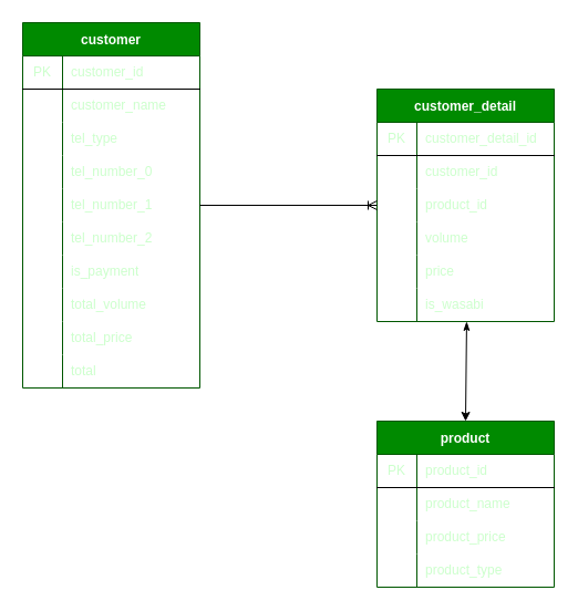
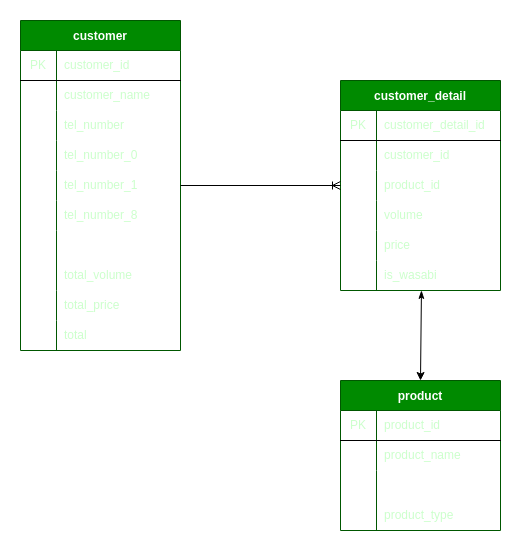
  <mxCell id="0" />
  <mxCell id="1" parent="0" />
  <mxCell id="2" value="customer" style="shape=table;startSize=30;container=1;collapsible=0;childLayout=tableLayout;fixedRows=1;rowLines=0;fontStyle=1;align=center;pointerEvents=1;fillColor=#008a00;fontColor=#ffffff;strokeColor=#005700;" parent="1" vertex="1"><mxGeometry x="20" y="20" width="160" height="330" as="geometry" /></mxCell>
  <mxCell id="3" value="" style="shape=partialRectangle;html=1;whiteSpace=wrap;collapsible=0;dropTarget=0;pointerEvents=1;fillColor=none;top=0;left=0;bottom=1;right=0;points=[[0,0.5],[1,0.5]];portConstraint=eastwest;fontColor=#CCFFCC;" parent="2" vertex="1"><mxGeometry y="30" width="160" height="30" as="geometry" /></mxCell>
  <mxCell id="4" value="PK" style="shape=partialRectangle;html=1;whiteSpace=wrap;connectable=0;fillColor=none;top=0;left=0;bottom=0;right=0;overflow=hidden;pointerEvents=1;fontColor=#CCFFCC;" parent="3" vertex="1"><mxGeometry width="36" height="30" as="geometry"><mxRectangle width="36" height="30" as="alternateBounds" /></mxGeometry></mxCell>
  <mxCell id="5" value="customer_id" style="shape=partialRectangle;html=1;whiteSpace=wrap;connectable=0;fillColor=none;top=0;left=0;bottom=0;right=0;align=left;spacingLeft=6;overflow=hidden;pointerEvents=1;fontColor=#CCFFCC;" parent="3" vertex="1"><mxGeometry x="36" width="124" height="30" as="geometry"><mxRectangle width="124" height="30" as="alternateBounds" /></mxGeometry></mxCell>
  <mxCell id="6" value="" style="shape=partialRectangle;html=1;whiteSpace=wrap;collapsible=0;dropTarget=0;pointerEvents=1;fillColor=none;top=0;left=0;bottom=0;right=0;points=[[0,0.5],[1,0.5]];portConstraint=eastwest;fontColor=#CCFFCC;" parent="2" vertex="1"><mxGeometry y="60" width="160" height="30" as="geometry" /></mxCell>
  <mxCell id="7" value="" style="shape=partialRectangle;html=1;whiteSpace=wrap;connectable=0;fillColor=none;top=0;left=0;bottom=0;right=0;overflow=hidden;pointerEvents=1;fontColor=#CCFFCC;" parent="6" vertex="1"><mxGeometry width="36" height="30" as="geometry"><mxRectangle width="36" height="30" as="alternateBounds" /></mxGeometry></mxCell>
  <mxCell id="8" value="customer_name" style="shape=partialRectangle;html=1;whiteSpace=wrap;connectable=0;fillColor=none;top=0;left=0;bottom=0;right=0;align=left;spacingLeft=6;overflow=hidden;pointerEvents=1;fontColor=#CCFFCC;" parent="6" vertex="1"><mxGeometry x="36" width="124" height="30" as="geometry"><mxRectangle width="124" height="30" as="alternateBounds" /></mxGeometry></mxCell>
  <mxCell id="9" value="" style="shape=partialRectangle;html=1;whiteSpace=wrap;collapsible=0;dropTarget=0;pointerEvents=1;fillColor=none;top=0;left=0;bottom=0;right=0;points=[[0,0.5],[1,0.5]];portConstraint=eastwest;fontColor=#CCFFCC;" parent="2" vertex="1"><mxGeometry y="90" width="160" height="30" as="geometry" /></mxCell>
  <mxCell id="10" value="" style="shape=partialRectangle;html=1;whiteSpace=wrap;connectable=0;fillColor=none;top=0;left=0;bottom=0;right=0;overflow=hidden;pointerEvents=1;fontColor=#CCFFCC;" parent="9" vertex="1"><mxGeometry width="36" height="30" as="geometry"><mxRectangle width="36" height="30" as="alternateBounds" /></mxGeometry></mxCell>
- <mxCell id="11" value="tel_type" style="shape=partialRectangle;html=1;whiteSpace=wrap;connectable=0;fillColor=none;top=0;left=0;bottom=0;right=0;align=left;spacingLeft=6;overflow=hidden;pointerEvents=1;fontColor=#CCFFCC;" parent="9" vertex="1"><mxGeometry x="36" width="124" height="30" as="geometry"><mxRectangle width="124" height="30" as="alternateBounds" /></mxGeometry></mxCell>
+ <mxCell id="11" value="tel_number" style="shape=partialRectangle;html=1;whiteSpace=wrap;connectable=0;fillColor=none;top=0;left=0;bottom=0;right=0;align=left;spacingLeft=6;overflow=hidden;pointerEvents=1;fontColor=#CCFFCC;" parent="9" vertex="1"><mxGeometry x="36" width="124" height="30" as="geometry"><mxRectangle width="124" height="30" as="alternateBounds" /></mxGeometry></mxCell>
  <mxCell id="12" style="shape=partialRectangle;html=1;whiteSpace=wrap;collapsible=0;dropTarget=0;pointerEvents=1;fillColor=none;top=0;left=0;bottom=0;right=0;points=[[0,0.5],[1,0.5]];portConstraint=eastwest;fontColor=#CCFFCC;" parent="2" vertex="1"><mxGeometry y="120" width="160" height="30" as="geometry" /></mxCell>
  <mxCell id="13" value="" style="shape=partialRectangle;html=1;whiteSpace=wrap;connectable=0;fillColor=none;top=0;left=0;bottom=0;right=0;overflow=hidden;pointerEvents=1;fontColor=#CCFFCC;" parent="12" vertex="1"><mxGeometry width="36" height="30" as="geometry"><mxRectangle width="36" height="30" as="alternateBounds" /></mxGeometry></mxCell>
  <mxCell id="14" value="tel_number_0" style="shape=partialRectangle;html=1;whiteSpace=wrap;connectable=0;fillColor=none;top=0;left=0;bottom=0;right=0;align=left;spacingLeft=6;overflow=hidden;pointerEvents=1;fontColor=#CCFFCC;" parent="12" vertex="1"><mxGeometry x="36" width="124" height="30" as="geometry"><mxRectangle width="124" height="30" as="alternateBounds" /></mxGeometry></mxCell>
  <mxCell id="15" style="shape=partialRectangle;html=1;whiteSpace=wrap;collapsible=0;dropTarget=0;pointerEvents=1;fillColor=none;top=0;left=0;bottom=0;right=0;points=[[0,0.5],[1,0.5]];portConstraint=eastwest;fontColor=#CCFFCC;" parent="2" vertex="1"><mxGeometry y="150" width="160" height="30" as="geometry" /></mxCell>
  <mxCell id="16" style="shape=partialRectangle;html=1;whiteSpace=wrap;connectable=0;fillColor=none;top=0;left=0;bottom=0;right=0;overflow=hidden;pointerEvents=1;fontColor=#CCFFCC;" parent="15" vertex="1"><mxGeometry width="36" height="30" as="geometry"><mxRectangle width="36" height="30" as="alternateBounds" /></mxGeometry></mxCell>
  <mxCell id="17" value="tel_number_1" style="shape=partialRectangle;html=1;whiteSpace=wrap;connectable=0;fillColor=none;top=0;left=0;bottom=0;right=0;align=left;spacingLeft=6;overflow=hidden;pointerEvents=1;fontColor=#CCFFCC;" parent="15" vertex="1"><mxGeometry x="36" width="124" height="30" as="geometry"><mxRectangle width="124" height="30" as="alternateBounds" /></mxGeometry></mxCell>
  <mxCell id="18" style="shape=partialRectangle;html=1;whiteSpace=wrap;collapsible=0;dropTarget=0;pointerEvents=1;fillColor=none;top=0;left=0;bottom=0;right=0;points=[[0,0.5],[1,0.5]];portConstraint=eastwest;fontColor=#CCFFCC;" parent="2" vertex="1"><mxGeometry y="180" width="160" height="30" as="geometry" /></mxCell>
  <mxCell id="19" style="shape=partialRectangle;html=1;whiteSpace=wrap;connectable=0;fillColor=none;top=0;left=0;bottom=0;right=0;overflow=hidden;pointerEvents=1;fontColor=#CCFFCC;" parent="18" vertex="1"><mxGeometry width="36" height="30" as="geometry"><mxRectangle width="36" height="30" as="alternateBounds" /></mxGeometry></mxCell>
- <mxCell id="20" value="tel_number_2" style="shape=partialRectangle;html=1;whiteSpace=wrap;connectable=0;fillColor=none;top=0;left=0;bottom=0;right=0;align=left;spacingLeft=6;overflow=hidden;pointerEvents=1;fontColor=#CCFFCC;" parent="18" vertex="1"><mxGeometry x="36" width="124" height="30" as="geometry"><mxRectangle width="124" height="30" as="alternateBounds" /></mxGeometry></mxCell>
+ <mxCell id="20" value="tel_number_8" style="shape=partialRectangle;html=1;whiteSpace=wrap;connectable=0;fillColor=none;top=0;left=0;bottom=0;right=0;align=left;spacingLeft=6;overflow=hidden;pointerEvents=1;fontColor=#CCFFCC;" parent="18" vertex="1"><mxGeometry x="36" width="124" height="30" as="geometry"><mxRectangle width="124" height="30" as="alternateBounds" /></mxGeometry></mxCell>
  <mxCell id="21" style="shape=partialRectangle;html=1;whiteSpace=wrap;collapsible=0;dropTarget=0;pointerEvents=1;fillColor=none;top=0;left=0;bottom=0;right=0;points=[[0,0.5],[1,0.5]];portConstraint=eastwest;fontColor=#CCFFCC;" parent="2" vertex="1"><mxGeometry y="210" width="160" height="30" as="geometry" /></mxCell>
  <mxCell id="22" style="shape=partialRectangle;html=1;whiteSpace=wrap;connectable=0;fillColor=none;top=0;left=0;bottom=0;right=0;overflow=hidden;pointerEvents=1;fontColor=#CCFFCC;" parent="21" vertex="1"><mxGeometry width="36" height="30" as="geometry"><mxRectangle width="36" height="30" as="alternateBounds" /></mxGeometry></mxCell>
- <mxCell id="23" value="is_payment" style="shape=partialRectangle;html=1;whiteSpace=wrap;connectable=0;fillColor=none;top=0;left=0;bottom=0;right=0;align=left;spacingLeft=6;overflow=hidden;pointerEvents=1;fontColor=#CCFFCC;" parent="21" vertex="1"><mxGeometry x="36" width="124" height="30" as="geometry"><mxRectangle width="124" height="30" as="alternateBounds" /></mxGeometry></mxCell>
  <mxCell id="24" style="shape=partialRectangle;html=1;whiteSpace=wrap;collapsible=0;dropTarget=0;pointerEvents=1;fillColor=none;top=0;left=0;bottom=0;right=0;points=[[0,0.5],[1,0.5]];portConstraint=eastwest;fontColor=#CCFFCC;" parent="2" vertex="1"><mxGeometry y="240" width="160" height="30" as="geometry" /></mxCell>
  <mxCell id="25" style="shape=partialRectangle;html=1;whiteSpace=wrap;connectable=0;fillColor=none;top=0;left=0;bottom=0;right=0;overflow=hidden;pointerEvents=1;fontColor=#CCFFCC;" parent="24" vertex="1"><mxGeometry width="36" height="30" as="geometry"><mxRectangle width="36" height="30" as="alternateBounds" /></mxGeometry></mxCell>
  <mxCell id="26" value="total_volume" style="shape=partialRectangle;html=1;whiteSpace=wrap;connectable=0;fillColor=none;top=0;left=0;bottom=0;right=0;align=left;spacingLeft=6;overflow=hidden;pointerEvents=1;fontColor=#CCFFCC;" parent="24" vertex="1"><mxGeometry x="36" width="124" height="30" as="geometry"><mxRectangle width="124" height="30" as="alternateBounds" /></mxGeometry></mxCell>
  <mxCell id="27" style="shape=partialRectangle;html=1;whiteSpace=wrap;collapsible=0;dropTarget=0;pointerEvents=1;fillColor=none;top=0;left=0;bottom=0;right=0;points=[[0,0.5],[1,0.5]];portConstraint=eastwest;fontColor=#CCFFCC;" vertex="1" parent="2"><mxGeometry y="270" width="160" height="30" as="geometry" /></mxCell>
  <mxCell id="28" style="shape=partialRectangle;html=1;whiteSpace=wrap;connectable=0;fillColor=none;top=0;left=0;bottom=0;right=0;overflow=hidden;pointerEvents=1;fontColor=#CCFFCC;" vertex="1" parent="27"><mxGeometry width="36" height="30" as="geometry"><mxRectangle width="36" height="30" as="alternateBounds" /></mxGeometry></mxCell>
  <mxCell id="29" value="total_price" style="shape=partialRectangle;html=1;whiteSpace=wrap;connectable=0;fillColor=none;top=0;left=0;bottom=0;right=0;align=left;spacingLeft=6;overflow=hidden;pointerEvents=1;fontColor=#CCFFCC;" vertex="1" parent="27"><mxGeometry x="36" width="124" height="30" as="geometry"><mxRectangle width="124" height="30" as="alternateBounds" /></mxGeometry></mxCell>
  <mxCell id="30" style="shape=partialRectangle;html=1;whiteSpace=wrap;collapsible=0;dropTarget=0;pointerEvents=1;fillColor=none;top=0;left=0;bottom=0;right=0;points=[[0,0.5],[1,0.5]];portConstraint=eastwest;fontColor=#CCFFCC;" parent="2" vertex="1"><mxGeometry y="300" width="160" height="30" as="geometry" /></mxCell>
  <mxCell id="31" style="shape=partialRectangle;html=1;whiteSpace=wrap;connectable=0;fillColor=none;top=0;left=0;bottom=0;right=0;overflow=hidden;pointerEvents=1;fontColor=#CCFFCC;" parent="30" vertex="1"><mxGeometry width="36" height="30" as="geometry"><mxRectangle width="36" height="30" as="alternateBounds" /></mxGeometry></mxCell>
  <mxCell id="32" value="total" style="shape=partialRectangle;html=1;whiteSpace=wrap;connectable=0;fillColor=none;top=0;left=0;bottom=0;right=0;align=left;spacingLeft=6;overflow=hidden;pointerEvents=1;fontColor=#CCFFCC;" parent="30" vertex="1"><mxGeometry x="36" width="124" height="30" as="geometry"><mxRectangle width="124" height="30" as="alternateBounds" /></mxGeometry></mxCell>
  <mxCell id="33" value="customer_detail" style="shape=table;startSize=30;container=1;collapsible=0;childLayout=tableLayout;fixedRows=1;rowLines=0;fontStyle=1;align=center;pointerEvents=1;fontColor=#ffffff;fillColor=#008a00;strokeColor=#005700;" parent="1" vertex="1"><mxGeometry x="340" y="80" width="160" height="210" as="geometry" /></mxCell>
  <mxCell id="34" value="" style="shape=partialRectangle;html=1;whiteSpace=wrap;collapsible=0;dropTarget=0;pointerEvents=1;fillColor=none;top=0;left=0;bottom=1;right=0;points=[[0,0.5],[1,0.5]];portConstraint=eastwest;fontColor=#CCFFCC;" parent="33" vertex="1"><mxGeometry y="30" width="160" height="30" as="geometry" /></mxCell>
  <mxCell id="35" value="PK" style="shape=partialRectangle;html=1;whiteSpace=wrap;connectable=0;fillColor=none;top=0;left=0;bottom=0;right=0;overflow=hidden;pointerEvents=1;fontColor=#CCFFCC;" parent="34" vertex="1"><mxGeometry width="36" height="30" as="geometry"><mxRectangle width="36" height="30" as="alternateBounds" /></mxGeometry></mxCell>
  <mxCell id="36" value="customer_detail_id" style="shape=partialRectangle;html=1;whiteSpace=wrap;connectable=0;fillColor=none;top=0;left=0;bottom=0;right=0;align=left;spacingLeft=6;overflow=hidden;pointerEvents=1;fontColor=#CCFFCC;" parent="34" vertex="1"><mxGeometry x="36" width="124" height="30" as="geometry"><mxRectangle width="124" height="30" as="alternateBounds" /></mxGeometry></mxCell>
  <mxCell id="37" style="shape=partialRectangle;html=1;whiteSpace=wrap;collapsible=0;dropTarget=0;pointerEvents=1;fillColor=none;top=0;left=0;bottom=0;right=0;points=[[0,0.5],[1,0.5]];portConstraint=eastwest;fontColor=#CCFFCC;" parent="33" vertex="1"><mxGeometry y="60" width="160" height="30" as="geometry" /></mxCell>
  <mxCell id="38" style="shape=partialRectangle;html=1;whiteSpace=wrap;connectable=0;fillColor=none;top=0;left=0;bottom=0;right=0;overflow=hidden;pointerEvents=1;fontColor=#CCFFCC;" parent="37" vertex="1"><mxGeometry width="36" height="30" as="geometry"><mxRectangle width="36" height="30" as="alternateBounds" /></mxGeometry></mxCell>
  <mxCell id="39" value="&lt;span&gt;customer_id&lt;/span&gt;" style="shape=partialRectangle;html=1;whiteSpace=wrap;connectable=0;fillColor=none;top=0;left=0;bottom=0;right=0;align=left;spacingLeft=6;overflow=hidden;pointerEvents=1;fontColor=#CCFFCC;" parent="37" vertex="1"><mxGeometry x="36" width="124" height="30" as="geometry"><mxRectangle width="124" height="30" as="alternateBounds" /></mxGeometry></mxCell>
  <mxCell id="40" value="" style="shape=partialRectangle;html=1;whiteSpace=wrap;collapsible=0;dropTarget=0;pointerEvents=1;fillColor=none;top=0;left=0;bottom=0;right=0;points=[[0,0.5],[1,0.5]];portConstraint=eastwest;fontColor=#CCFFCC;" parent="33" vertex="1"><mxGeometry y="90" width="160" height="30" as="geometry" /></mxCell>
  <mxCell id="41" value="" style="shape=partialRectangle;html=1;whiteSpace=wrap;connectable=0;fillColor=none;top=0;left=0;bottom=0;right=0;overflow=hidden;pointerEvents=1;fontColor=#CCFFCC;" parent="40" vertex="1"><mxGeometry width="36" height="30" as="geometry"><mxRectangle width="36" height="30" as="alternateBounds" /></mxGeometry></mxCell>
  <mxCell id="42" value="product_id" style="shape=partialRectangle;html=1;whiteSpace=wrap;connectable=0;fillColor=none;top=0;left=0;bottom=0;right=0;align=left;spacingLeft=6;overflow=hidden;pointerEvents=1;fontColor=#CCFFCC;" parent="40" vertex="1"><mxGeometry x="36" width="124" height="30" as="geometry"><mxRectangle width="124" height="30" as="alternateBounds" /></mxGeometry></mxCell>
  <mxCell id="43" value="" style="shape=partialRectangle;html=1;whiteSpace=wrap;collapsible=0;dropTarget=0;pointerEvents=1;fillColor=none;top=0;left=0;bottom=0;right=0;points=[[0,0.5],[1,0.5]];portConstraint=eastwest;fontColor=#CCFFCC;" parent="33" vertex="1"><mxGeometry y="120" width="160" height="30" as="geometry" /></mxCell>
  <mxCell id="44" value="" style="shape=partialRectangle;html=1;whiteSpace=wrap;connectable=0;fillColor=none;top=0;left=0;bottom=0;right=0;overflow=hidden;pointerEvents=1;fontColor=#CCFFCC;" parent="43" vertex="1"><mxGeometry width="36" height="30" as="geometry"><mxRectangle width="36" height="30" as="alternateBounds" /></mxGeometry></mxCell>
  <mxCell id="45" value="volume" style="shape=partialRectangle;html=1;whiteSpace=wrap;connectable=0;fillColor=none;top=0;left=0;bottom=0;right=0;align=left;spacingLeft=6;overflow=hidden;pointerEvents=1;fontColor=#CCFFCC;" parent="43" vertex="1"><mxGeometry x="36" width="124" height="30" as="geometry"><mxRectangle width="124" height="30" as="alternateBounds" /></mxGeometry></mxCell>
  <mxCell id="46" style="shape=partialRectangle;html=1;whiteSpace=wrap;collapsible=0;dropTarget=0;pointerEvents=1;fillColor=none;top=0;left=0;bottom=0;right=0;points=[[0,0.5],[1,0.5]];portConstraint=eastwest;fontColor=#CCFFCC;" vertex="1" parent="33"><mxGeometry y="150" width="160" height="30" as="geometry" /></mxCell>
  <mxCell id="47" style="shape=partialRectangle;html=1;whiteSpace=wrap;connectable=0;fillColor=none;top=0;left=0;bottom=0;right=0;overflow=hidden;pointerEvents=1;fontColor=#CCFFCC;" vertex="1" parent="46"><mxGeometry width="36" height="30" as="geometry"><mxRectangle width="36" height="30" as="alternateBounds" /></mxGeometry></mxCell>
  <mxCell id="48" value="price" style="shape=partialRectangle;html=1;whiteSpace=wrap;connectable=0;fillColor=none;top=0;left=0;bottom=0;right=0;align=left;spacingLeft=6;overflow=hidden;pointerEvents=1;fontColor=#CCFFCC;" vertex="1" parent="46"><mxGeometry x="36" width="124" height="30" as="geometry"><mxRectangle width="124" height="30" as="alternateBounds" /></mxGeometry></mxCell>
  <mxCell id="49" style="shape=partialRectangle;html=1;whiteSpace=wrap;collapsible=0;dropTarget=0;pointerEvents=1;fillColor=none;top=0;left=0;bottom=0;right=0;points=[[0,0.5],[1,0.5]];portConstraint=eastwest;fontColor=#CCFFCC;" parent="33" vertex="1"><mxGeometry y="180" width="160" height="30" as="geometry" /></mxCell>
  <mxCell id="50" style="shape=partialRectangle;html=1;whiteSpace=wrap;connectable=0;fillColor=none;top=0;left=0;bottom=0;right=0;overflow=hidden;pointerEvents=1;fontColor=#CCFFCC;" parent="49" vertex="1"><mxGeometry width="36" height="30" as="geometry"><mxRectangle width="36" height="30" as="alternateBounds" /></mxGeometry></mxCell>
  <mxCell id="51" value="is_wasabi" style="shape=partialRectangle;html=1;whiteSpace=wrap;connectable=0;fillColor=none;top=0;left=0;bottom=0;right=0;align=left;spacingLeft=6;overflow=hidden;pointerEvents=1;fontColor=#CCFFCC;" parent="49" vertex="1"><mxGeometry x="36" width="124" height="30" as="geometry"><mxRectangle width="124" height="30" as="alternateBounds" /></mxGeometry></mxCell>
  <mxCell id="52" style="html=1;exitX=0.5;exitY=0;exitDx=0;exitDy=0;entryX=0.506;entryY=1;entryDx=0;entryDy=0;entryPerimeter=0;endArrow=classicThin;endFill=1;startArrow=classic;startFill=1;fontColor=#CCFFCC;" parent="1" source="53" target="49" edge="1"><mxGeometry relative="1" as="geometry" /></mxCell>
  <mxCell id="53" value="product" style="shape=table;startSize=30;container=1;collapsible=0;childLayout=tableLayout;fixedRows=1;rowLines=0;fontStyle=1;align=center;pointerEvents=1;fontColor=#ffffff;fillColor=#008a00;strokeColor=#005700;" parent="1" vertex="1"><mxGeometry x="340" y="380" width="160" height="150" as="geometry" /></mxCell>
  <mxCell id="54" value="" style="shape=partialRectangle;html=1;whiteSpace=wrap;collapsible=0;dropTarget=0;pointerEvents=1;fillColor=none;top=0;left=0;bottom=1;right=0;points=[[0,0.5],[1,0.5]];portConstraint=eastwest;fontColor=#CCFFCC;" parent="53" vertex="1"><mxGeometry y="30" width="160" height="30" as="geometry" /></mxCell>
  <mxCell id="55" value="PK" style="shape=partialRectangle;html=1;whiteSpace=wrap;connectable=0;fillColor=none;top=0;left=0;bottom=0;right=0;overflow=hidden;pointerEvents=1;fontColor=#CCFFCC;" parent="54" vertex="1"><mxGeometry width="36" height="30" as="geometry"><mxRectangle width="36" height="30" as="alternateBounds" /></mxGeometry></mxCell>
  <mxCell id="56" value="product_id" style="shape=partialRectangle;html=1;whiteSpace=wrap;connectable=0;fillColor=none;top=0;left=0;bottom=0;right=0;align=left;spacingLeft=6;overflow=hidden;pointerEvents=1;fontColor=#CCFFCC;" parent="54" vertex="1"><mxGeometry x="36" width="124" height="30" as="geometry"><mxRectangle width="124" height="30" as="alternateBounds" /></mxGeometry></mxCell>
  <mxCell id="57" style="shape=partialRectangle;html=1;whiteSpace=wrap;collapsible=0;dropTarget=0;pointerEvents=1;fillColor=none;top=0;left=0;bottom=0;right=0;points=[[0,0.5],[1,0.5]];portConstraint=eastwest;fontColor=#CCFFCC;" parent="53" vertex="1"><mxGeometry y="60" width="160" height="30" as="geometry" /></mxCell>
  <mxCell id="58" style="shape=partialRectangle;html=1;whiteSpace=wrap;connectable=0;fillColor=none;top=0;left=0;bottom=0;right=0;overflow=hidden;pointerEvents=1;fontColor=#CCFFCC;" parent="57" vertex="1"><mxGeometry width="36" height="30" as="geometry"><mxRectangle width="36" height="30" as="alternateBounds" /></mxGeometry></mxCell>
  <mxCell id="59" value="&lt;span&gt;product_name&lt;/span&gt;" style="shape=partialRectangle;html=1;whiteSpace=wrap;connectable=0;fillColor=none;top=0;left=0;bottom=0;right=0;align=left;spacingLeft=6;overflow=hidden;pointerEvents=1;fontColor=#CCFFCC;" parent="57" vertex="1"><mxGeometry x="36" width="124" height="30" as="geometry"><mxRectangle width="124" height="30" as="alternateBounds" /></mxGeometry></mxCell>
  <mxCell id="60" style="shape=partialRectangle;html=1;whiteSpace=wrap;collapsible=0;dropTarget=0;pointerEvents=1;fillColor=none;top=0;left=0;bottom=0;right=0;points=[[0,0.5],[1,0.5]];portConstraint=eastwest;fontColor=#CCFFCC;" vertex="1" parent="53"><mxGeometry y="90" width="160" height="30" as="geometry" /></mxCell>
  <mxCell id="61" style="shape=partialRectangle;html=1;whiteSpace=wrap;connectable=0;fillColor=none;top=0;left=0;bottom=0;right=0;overflow=hidden;pointerEvents=1;fontColor=#CCFFCC;" vertex="1" parent="60"><mxGeometry width="36" height="30" as="geometry"><mxRectangle width="36" height="30" as="alternateBounds" /></mxGeometry></mxCell>
- <mxCell id="62" value="product_price" style="shape=partialRectangle;html=1;whiteSpace=wrap;connectable=0;fillColor=none;top=0;left=0;bottom=0;right=0;align=left;spacingLeft=6;overflow=hidden;pointerEvents=1;fontColor=#CCFFCC;" vertex="1" parent="60"><mxGeometry x="36" width="124" height="30" as="geometry"><mxRectangle width="124" height="30" as="alternateBounds" /></mxGeometry></mxCell>
  <mxCell id="63" value="" style="shape=partialRectangle;html=1;whiteSpace=wrap;collapsible=0;dropTarget=0;pointerEvents=1;fillColor=none;top=0;left=0;bottom=0;right=0;points=[[0,0.5],[1,0.5]];portConstraint=eastwest;fontColor=#CCFFCC;" parent="53" vertex="1"><mxGeometry y="120" width="160" height="30" as="geometry" /></mxCell>
  <mxCell id="64" value="" style="shape=partialRectangle;html=1;whiteSpace=wrap;connectable=0;fillColor=none;top=0;left=0;bottom=0;right=0;overflow=hidden;pointerEvents=1;fontColor=#CCFFCC;" parent="63" vertex="1"><mxGeometry width="36" height="30" as="geometry"><mxRectangle width="36" height="30" as="alternateBounds" /></mxGeometry></mxCell>
  <mxCell id="65" value="product_type" style="shape=partialRectangle;html=1;whiteSpace=wrap;connectable=0;fillColor=none;top=0;left=0;bottom=0;right=0;align=left;spacingLeft=6;overflow=hidden;pointerEvents=1;fontColor=#CCFFCC;" parent="63" vertex="1"><mxGeometry x="36" width="124" height="30" as="geometry"><mxRectangle width="124" height="30" as="alternateBounds" /></mxGeometry></mxCell>
  <mxCell id="66" style="edgeStyle=none;html=1;exitX=1;exitY=0.5;exitDx=0;exitDy=0;entryX=0;entryY=0.5;entryDx=0;entryDy=0;endArrow=ERoneToMany;endFill=0;fontColor=#CCFFCC;" parent="1" source="15" target="40" edge="1"><mxGeometry relative="1" as="geometry" /></mxCell>
